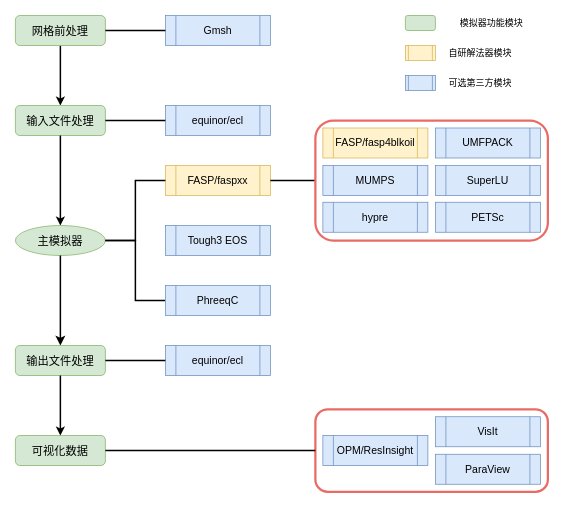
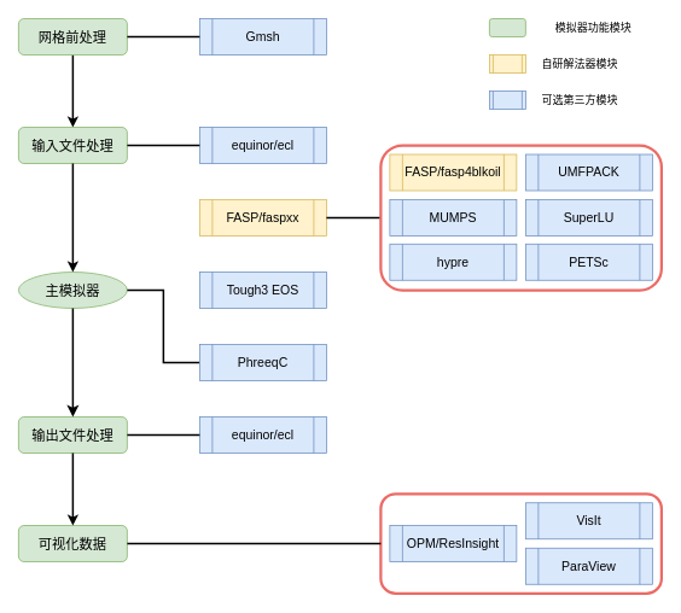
  <mxCell id="0" />
  <mxCell id="1" parent="0" />
  <mxCell id="2" value="&lt;font style=&quot;font-size: 15px&quot;&gt;主模拟器&lt;/font&gt;" style="ellipse;whiteSpace=wrap;html=1;fillColor=#d5e8d4;strokeColor=#82b366;" parent="1" vertex="1"><mxGeometry x="20" y="300" width="120" height="40" as="geometry" /></mxCell>
  <mxCell id="3" value="" style="edgeStyle=orthogonalEdgeStyle;rounded=0;orthogonalLoop=1;jettySize=auto;html=1;entryX=0.5;entryY=0;entryDx=0;entryDy=0;strokeWidth=2;" parent="1" source="4" target="5" edge="1"><mxGeometry relative="1" as="geometry"><mxPoint x="80" y="100" as="targetPoint" /></mxGeometry></mxCell>
  <mxCell id="4" value="&lt;span style=&quot;font-size: 15px&quot;&gt;网格前处理&lt;/span&gt;" style="rounded=1;whiteSpace=wrap;html=1;fillColor=#d5e8d4;strokeColor=#82b366;" parent="1" vertex="1"><mxGeometry x="20" y="20" width="120" height="40" as="geometry" /></mxCell>
  <mxCell id="5" value="&lt;span style=&quot;font-size: 15px&quot;&gt;输入文件处理&lt;/span&gt;" style="rounded=1;whiteSpace=wrap;html=1;fillColor=#d5e8d4;strokeColor=#82b366;" parent="1" vertex="1"><mxGeometry x="20" y="140" width="120" height="40" as="geometry" /></mxCell>
  <mxCell id="6" value="" style="endArrow=classic;html=1;exitX=0.5;exitY=1;exitDx=0;exitDy=0;entryX=0.5;entryY=0;entryDx=0;entryDy=0;strokeWidth=2;" parent="1" source="5" target="2" edge="1"><mxGeometry width="50" height="50" relative="1" as="geometry"><mxPoint x="-10" y="450" as="sourcePoint" /><mxPoint x="40" y="400" as="targetPoint" /></mxGeometry></mxCell>
  <mxCell id="7" value="&lt;font style=&quot;font-size: 15px&quot;&gt;输出文件处理&lt;/font&gt;" style="rounded=1;whiteSpace=wrap;html=1;fillColor=#d5e8d4;strokeColor=#82b366;" parent="1" vertex="1"><mxGeometry x="20" y="460" width="120" height="40" as="geometry" /></mxCell>
  <mxCell id="8" value="&lt;span style=&quot;font-size: 15px&quot;&gt;可视化数据&lt;/span&gt;" style="rounded=1;whiteSpace=wrap;html=1;fillColor=#d5e8d4;strokeColor=#82b366;" parent="1" vertex="1"><mxGeometry x="20" y="580" width="120" height="40" as="geometry" /></mxCell>
  <mxCell id="9" value="" style="endArrow=classic;html=1;exitX=0.5;exitY=1;exitDx=0;exitDy=0;entryX=0.5;entryY=0;entryDx=0;entryDy=0;endSize=7;strokeWidth=2;" parent="1" source="2" target="7" edge="1"><mxGeometry width="50" height="50" relative="1" as="geometry"><mxPoint x="90" y="150" as="sourcePoint" /><mxPoint x="90" y="190" as="targetPoint" /></mxGeometry></mxCell>
  <mxCell id="10" value="" style="endArrow=classic;html=1;exitX=0.5;exitY=1;exitDx=0;exitDy=0;entryX=0.5;entryY=0;entryDx=0;entryDy=0;strokeWidth=2;" parent="1" source="7" target="8" edge="1"><mxGeometry width="50" height="50" relative="1" as="geometry"><mxPoint x="100" y="320" as="sourcePoint" /><mxPoint x="100" y="360" as="targetPoint" /></mxGeometry></mxCell>
  <mxCell id="11" value="&lt;font style=&quot;font-size: 14px&quot;&gt;equinor/ecl&lt;/font&gt;" style="shape=process;whiteSpace=wrap;html=1;backgroundOutline=1;fillColor=#dae8fc;strokeColor=#6c8ebf;" parent="1" vertex="1"><mxGeometry x="220" y="140" width="140" height="40" as="geometry" /></mxCell>
  <mxCell id="12" value="&lt;font style=&quot;font-size: 14px&quot;&gt;Gmsh&lt;/font&gt;" style="shape=process;whiteSpace=wrap;html=1;backgroundOutline=1;fillColor=#dae8fc;strokeColor=#6c8ebf;" parent="1" vertex="1"><mxGeometry x="220" y="20" width="140" height="40" as="geometry" /></mxCell>
  <mxCell id="13" value="&lt;font style=&quot;font-size: 14px&quot;&gt;equinor/ecl&lt;/font&gt;" style="shape=process;whiteSpace=wrap;html=1;backgroundOutline=1;fillColor=#dae8fc;strokeColor=#6c8ebf;" parent="1" vertex="1"><mxGeometry x="220" y="460" width="140" height="40" as="geometry" /></mxCell>
  <mxCell id="14" value="&lt;font style=&quot;font-size: 14px&quot;&gt;FASP/faspxx&lt;/font&gt;" style="shape=process;whiteSpace=wrap;html=1;backgroundOutline=1;fillColor=#fff2cc;strokeColor=#d6b656;" parent="1" vertex="1"><mxGeometry x="220" y="220" width="140" height="40" as="geometry" /></mxCell>
  <mxCell id="15" value="&lt;font style=&quot;font-size: 14px&quot;&gt;OPM/ResInsight&lt;/font&gt;" style="shape=process;whiteSpace=wrap;html=1;backgroundOutline=1;fillColor=#dae8fc;strokeColor=#6c8ebf;" parent="1" vertex="1"><mxGeometry x="430" y="580" width="140" height="40" as="geometry" /></mxCell>
  <mxCell id="16" value="&lt;font style=&quot;font-size: 14px&quot;&gt;MUMPS&lt;/font&gt;" style="shape=process;whiteSpace=wrap;html=1;backgroundOutline=1;fillColor=#dae8fc;strokeColor=#6c8ebf;" parent="1" vertex="1"><mxGeometry x="430" y="220" width="140" height="40" as="geometry" /></mxCell>
  <mxCell id="17" value="&lt;font style=&quot;font-size: 14px&quot;&gt;UMFPACK&lt;/font&gt;" style="shape=process;whiteSpace=wrap;html=1;backgroundOutline=1;fillColor=#dae8fc;strokeColor=#6c8ebf;" parent="1" vertex="1"><mxGeometry x="580" y="170" width="140" height="40" as="geometry" /></mxCell>
  <mxCell id="18" value="&lt;font style=&quot;font-size: 14px&quot;&gt;FASP/fasp4blkoil&lt;/font&gt;" style="shape=process;whiteSpace=wrap;html=1;backgroundOutline=1;fillColor=#fff2cc;strokeColor=#d6b656;" parent="1" vertex="1"><mxGeometry x="430" y="170" width="140" height="40" as="geometry" /></mxCell>
  <mxCell id="19" value="&lt;font style=&quot;font-size: 14px&quot;&gt;SuperLU&lt;/font&gt;" style="shape=process;whiteSpace=wrap;html=1;backgroundOutline=1;fillColor=#dae8fc;strokeColor=#6c8ebf;" parent="1" vertex="1"><mxGeometry x="580" y="220" width="140" height="40" as="geometry" /></mxCell>
  <mxCell id="20" value="&lt;font style=&quot;font-size: 14px&quot;&gt;Tough3 EOS&lt;/font&gt;" style="shape=process;whiteSpace=wrap;html=1;backgroundOutline=1;fillColor=#dae8fc;strokeColor=#6c8ebf;" parent="1" vertex="1"><mxGeometry x="220" y="300" width="140" height="40" as="geometry" /></mxCell>
  <mxCell id="21" value="" style="endArrow=none;html=1;strokeWidth=2;exitX=1;exitY=0.5;exitDx=0;exitDy=0;entryX=0;entryY=0.5;entryDx=0;entryDy=0;" parent="1" source="4" target="12" edge="1"><mxGeometry width="50" height="50" relative="1" as="geometry"><mxPoint x="230" y="450" as="sourcePoint" /><mxPoint x="280" y="400" as="targetPoint" /></mxGeometry></mxCell>
  <mxCell id="22" value="&lt;font style=&quot;font-size: 14px&quot;&gt;VisIt&lt;/font&gt;" style="shape=process;whiteSpace=wrap;html=1;backgroundOutline=1;fillColor=#dae8fc;strokeColor=#6c8ebf;" parent="1" vertex="1"><mxGeometry x="580" y="555" width="140" height="40" as="geometry" /></mxCell>
  <mxCell id="23" value="&lt;font style=&quot;font-size: 14px&quot;&gt;ParaView&lt;/font&gt;" style="shape=process;whiteSpace=wrap;html=1;backgroundOutline=1;fillColor=#dae8fc;strokeColor=#6c8ebf;" parent="1" vertex="1"><mxGeometry x="580" y="605" width="140" height="40" as="geometry" /></mxCell>
  <mxCell id="24" value="" style="endArrow=none;html=1;strokeWidth=2;exitX=1;exitY=0.5;exitDx=0;exitDy=0;entryX=0;entryY=0.5;entryDx=0;entryDy=0;" parent="1" source="5" target="11" edge="1"><mxGeometry width="50" height="50" relative="1" as="geometry"><mxPoint x="150" y="70" as="sourcePoint" /><mxPoint x="210" y="70" as="targetPoint" /></mxGeometry></mxCell>
- <mxCell id="25" value="" style="endArrow=none;html=1;strokeWidth=2;exitX=1;exitY=0.5;exitDx=0;exitDy=0;entryX=0;entryY=0.5;entryDx=0;entryDy=0;rounded=0;" parent="1" source="2" target="14" edge="1"><mxGeometry width="50" height="50" relative="1" as="geometry"><mxPoint x="150" y="150" as="sourcePoint" /><mxPoint x="210" y="150" as="targetPoint" /><Array as="points"><mxPoint x="180" y="320" /><mxPoint x="180" y="240" /></Array></mxGeometry></mxCell>
  <mxCell id="26" value="" style="endArrow=none;html=1;strokeWidth=2;exitX=1;exitY=0.5;exitDx=0;exitDy=0;entryX=0;entryY=0.5;entryDx=0;entryDy=0;rounded=0;" parent="1" source="2" target="34" edge="1"><mxGeometry width="50" height="50" relative="1" as="geometry"><mxPoint x="160" y="160" as="sourcePoint" /><mxPoint x="220" y="160" as="targetPoint" /><Array as="points"><mxPoint x="180" y="320" /><mxPoint x="180" y="400" /></Array></mxGeometry></mxCell>
  <mxCell id="27" value="" style="endArrow=none;html=1;strokeWidth=2;exitX=1;exitY=0.5;exitDx=0;exitDy=0;" parent="1" source="14" target="28" edge="1"><mxGeometry width="50" height="50" relative="1" as="geometry"><mxPoint x="170" y="150" as="sourcePoint" /><mxPoint x="380" y="240" as="targetPoint" /></mxGeometry></mxCell>
  <mxCell id="28" value="" style="rounded=1;whiteSpace=wrap;html=1;fillColor=none;strokeColor=#EA6B66;strokeWidth=3;" parent="1" vertex="1"><mxGeometry x="420" y="160" width="310" height="160" as="geometry" /></mxCell>
  <mxCell id="29" value="" style="rounded=1;whiteSpace=wrap;html=1;fillColor=none;strokeColor=#EA6B66;strokeWidth=3;" parent="1" vertex="1"><mxGeometry x="420" y="545" width="310" height="110" as="geometry" /></mxCell>
  <mxCell id="30" value="" style="endArrow=none;html=1;strokeWidth=2;exitX=1;exitY=0.5;exitDx=0;exitDy=0;entryX=0;entryY=0.5;entryDx=0;entryDy=0;" parent="1" source="7" target="13" edge="1"><mxGeometry width="50" height="50" relative="1" as="geometry"><mxPoint x="260" y="510" as="sourcePoint" /><mxPoint x="310" y="460" as="targetPoint" /></mxGeometry></mxCell>
  <mxCell id="31" value="" style="endArrow=none;html=1;strokeWidth=2;exitX=1;exitY=0.5;exitDx=0;exitDy=0;entryX=0;entryY=0.5;entryDx=0;entryDy=0;" parent="1" source="8" target="29" edge="1"><mxGeometry width="50" height="50" relative="1" as="geometry"><mxPoint x="150" y="510" as="sourcePoint" /><mxPoint x="210" y="510" as="targetPoint" /></mxGeometry></mxCell>
  <mxCell id="32" value="&lt;font style=&quot;font-size: 14px&quot;&gt;hypre&lt;/font&gt;" style="shape=process;whiteSpace=wrap;html=1;backgroundOutline=1;fillColor=#dae8fc;strokeColor=#6c8ebf;" parent="1" vertex="1"><mxGeometry x="430" y="269" width="140" height="40" as="geometry" /></mxCell>
  <mxCell id="33" value="&lt;font style=&quot;font-size: 14px&quot;&gt;PETSc&lt;/font&gt;" style="shape=process;whiteSpace=wrap;html=1;backgroundOutline=1;fillColor=#dae8fc;strokeColor=#6c8ebf;" parent="1" vertex="1"><mxGeometry x="580" y="269" width="140" height="40" as="geometry" /></mxCell>
  <mxCell id="34" value="&lt;span style=&quot;color: rgb(0 , 0 , 0) ; font-family: &amp;#34;helvetica&amp;#34; ; font-size: 14px ; font-style: normal ; font-weight: 400 ; letter-spacing: normal ; text-align: center ; text-indent: 0px ; text-transform: none ; word-spacing: 0px ; display: inline ; float: none&quot;&gt;PhreeqC&lt;/span&gt;" style="shape=process;whiteSpace=wrap;html=1;backgroundOutline=1;fillColor=#dae8fc;strokeColor=#6c8ebf;" parent="1" vertex="1"><mxGeometry x="220" y="380" width="140" height="40" as="geometry" /></mxCell>
  <mxCell id="35" value="" style="rounded=1;whiteSpace=wrap;html=1;fillColor=#d5e8d4;strokeColor=#82b366;" parent="1" vertex="1"><mxGeometry x="540" y="20" width="40" height="20" as="geometry" /></mxCell>
  <mxCell id="36" value="" style="shape=process;whiteSpace=wrap;html=1;backgroundOutline=1;fillColor=#fff2cc;strokeColor=#d6b656;" parent="1" vertex="1"><mxGeometry x="540" y="60" width="40" height="20" as="geometry" /></mxCell>
  <mxCell id="37" value="" style="shape=process;whiteSpace=wrap;html=1;backgroundOutline=1;fillColor=#dae8fc;strokeColor=#6c8ebf;" parent="1" vertex="1"><mxGeometry x="540" y="100" width="40" height="20" as="geometry" /></mxCell>
  <mxCell id="38" value="模拟器功能模块" style="text;html=1;strokeColor=none;fillColor=none;align=center;verticalAlign=middle;whiteSpace=wrap;rounded=0;" parent="1" vertex="1"><mxGeometry x="595" y="20" width="120" height="20" as="geometry" /></mxCell>
  <mxCell id="39" value="自研解法器模块" style="text;html=1;strokeColor=none;fillColor=none;align=center;verticalAlign=middle;whiteSpace=wrap;rounded=0;" parent="1" vertex="1"><mxGeometry x="580" y="60" width="120" height="20" as="geometry" /></mxCell>
  <mxCell id="40" value="可选第三方模块" style="text;html=1;strokeColor=none;fillColor=none;align=center;verticalAlign=middle;whiteSpace=wrap;rounded=0;" parent="1" vertex="1"><mxGeometry x="580" y="100" width="120" height="20" as="geometry" /></mxCell>
